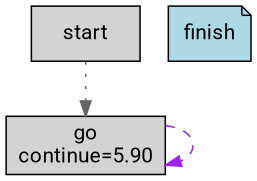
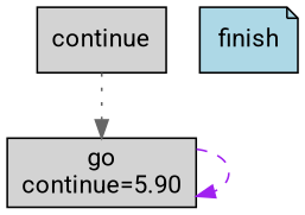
  digraph {
    fontname=Roboto
    node [fillcolor=lightgrey fontname=Roboto shape=box style=filled]
    edge [fontname=Roboto]
    n1 [label="go\ncontinue=5.90"]
    n2 [fillcolor=lightblue label=finish shape=note]
-   n3 [label=start]
+   n3 [label=continue]
    n1 -> n1 [color=purple style=dashed]
    n3 -> n1 [color=gray40 style=dotted]
  }
